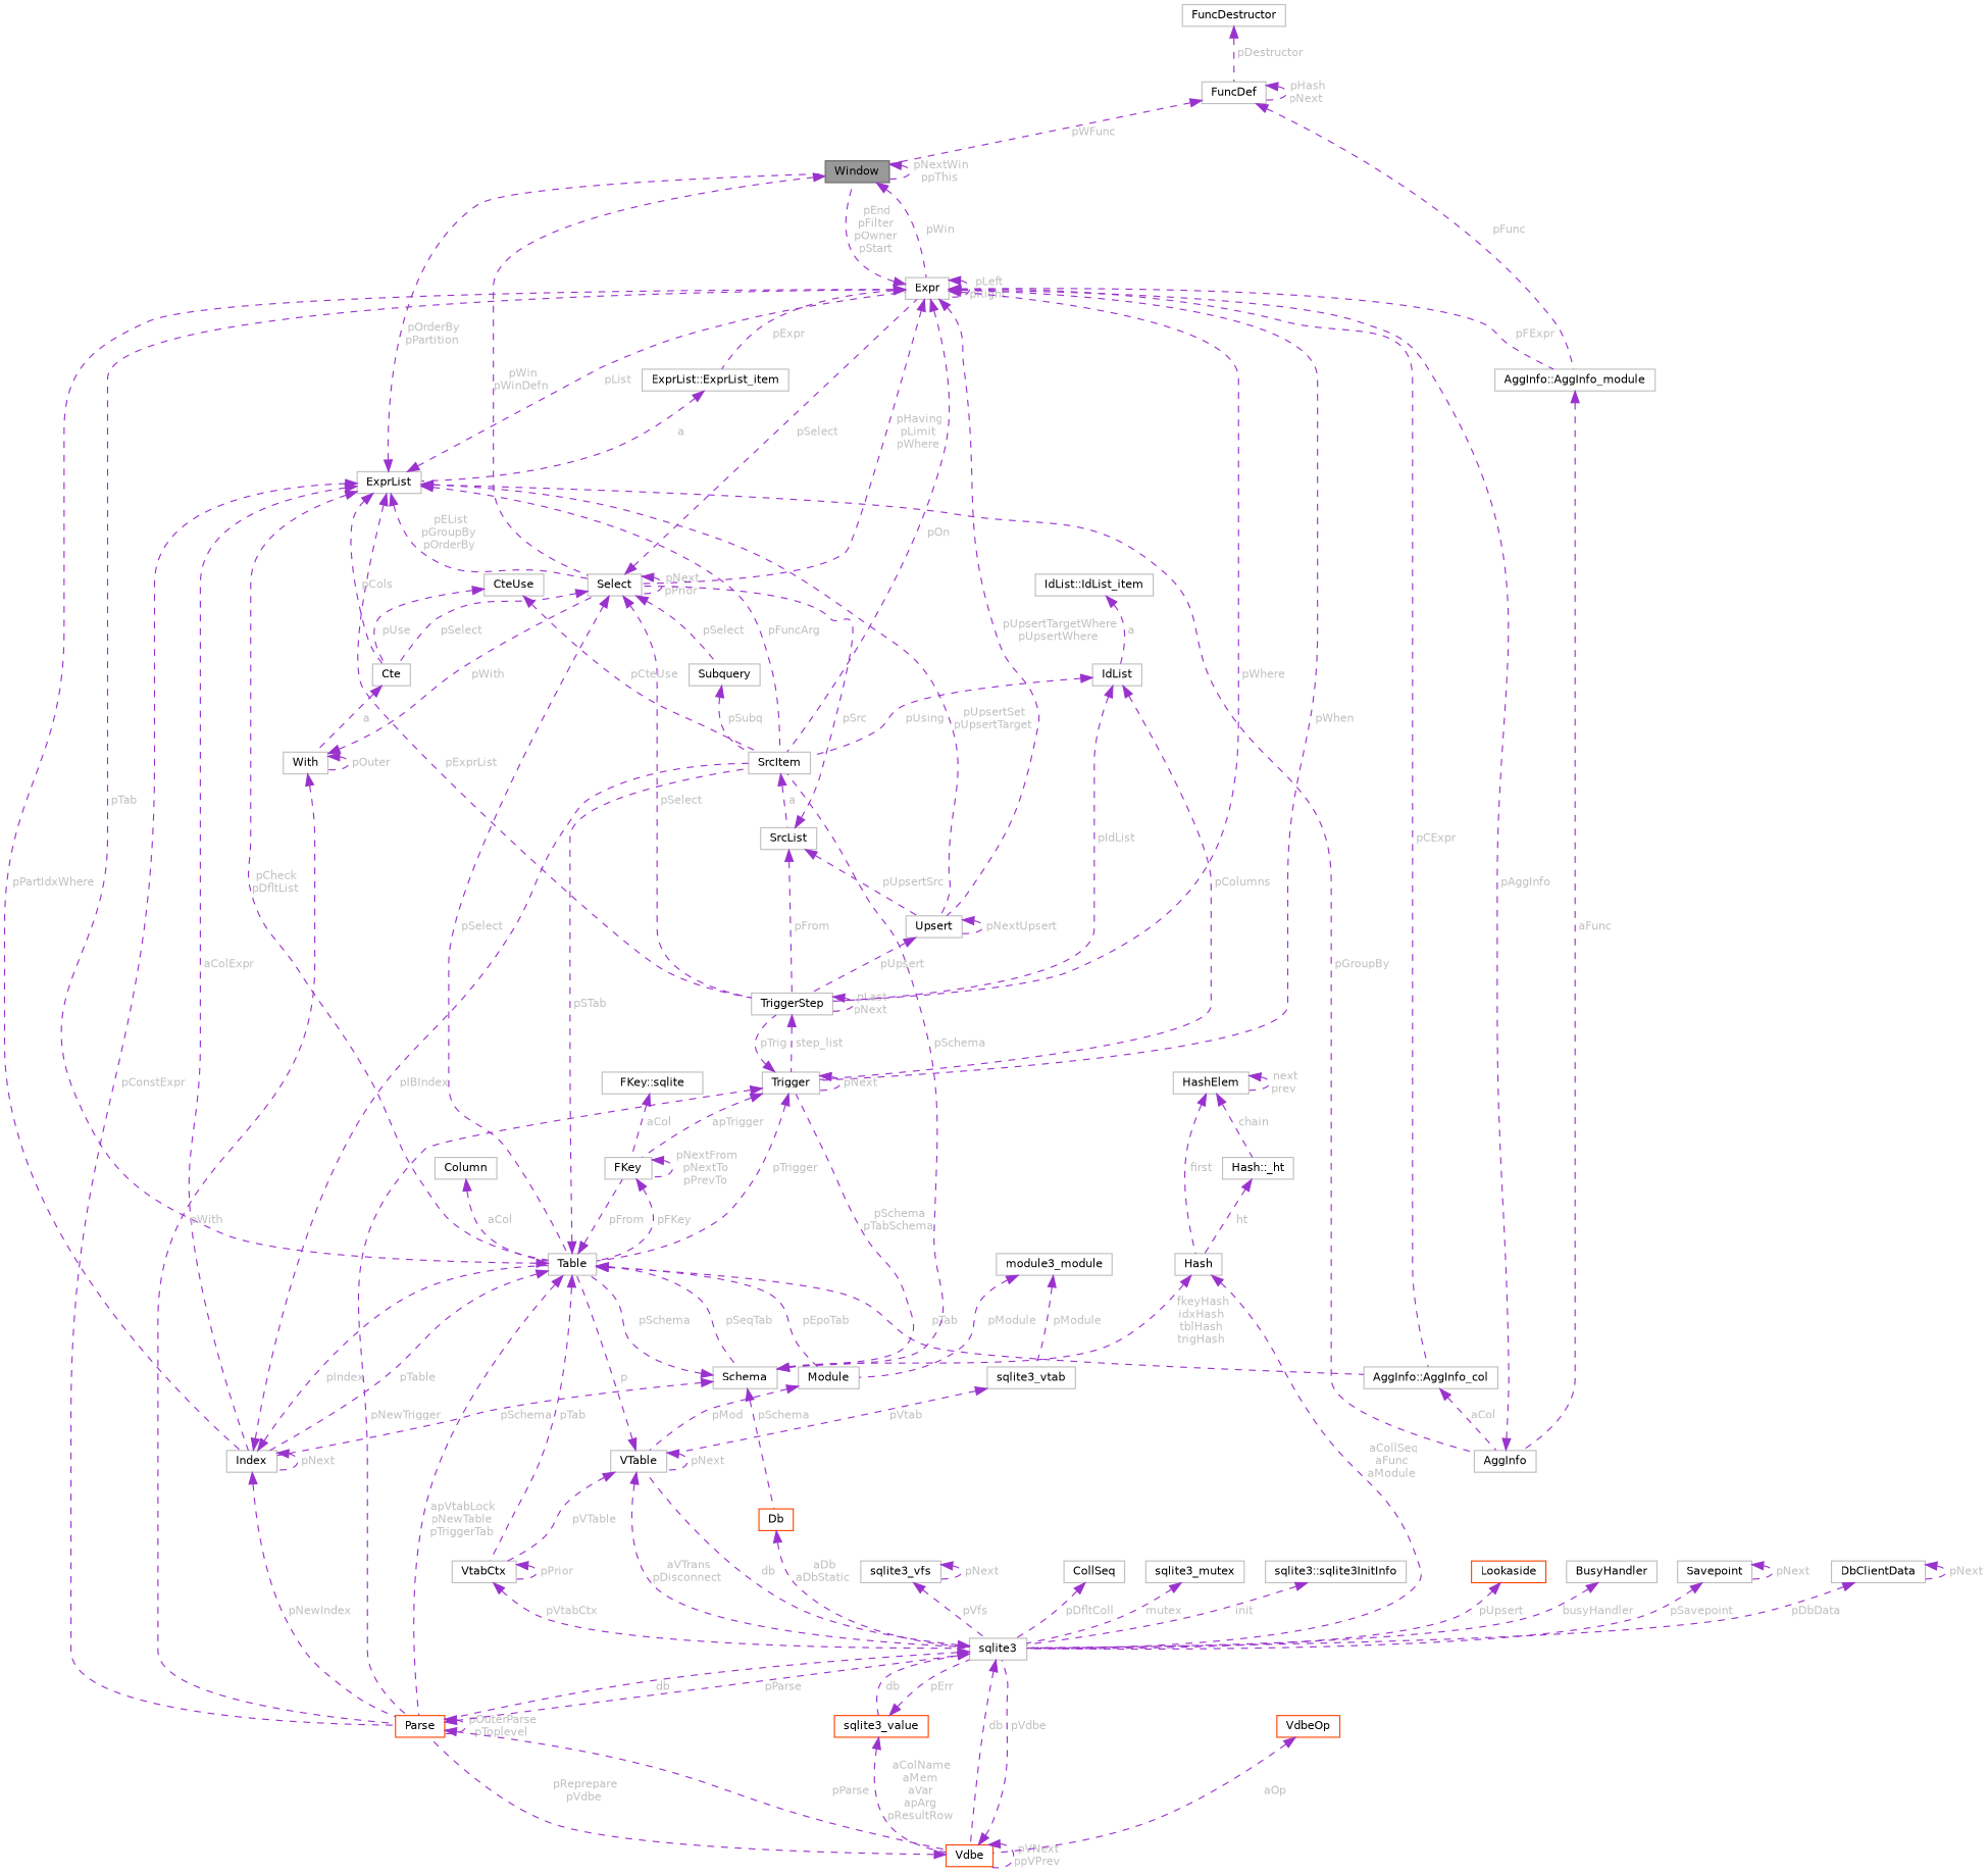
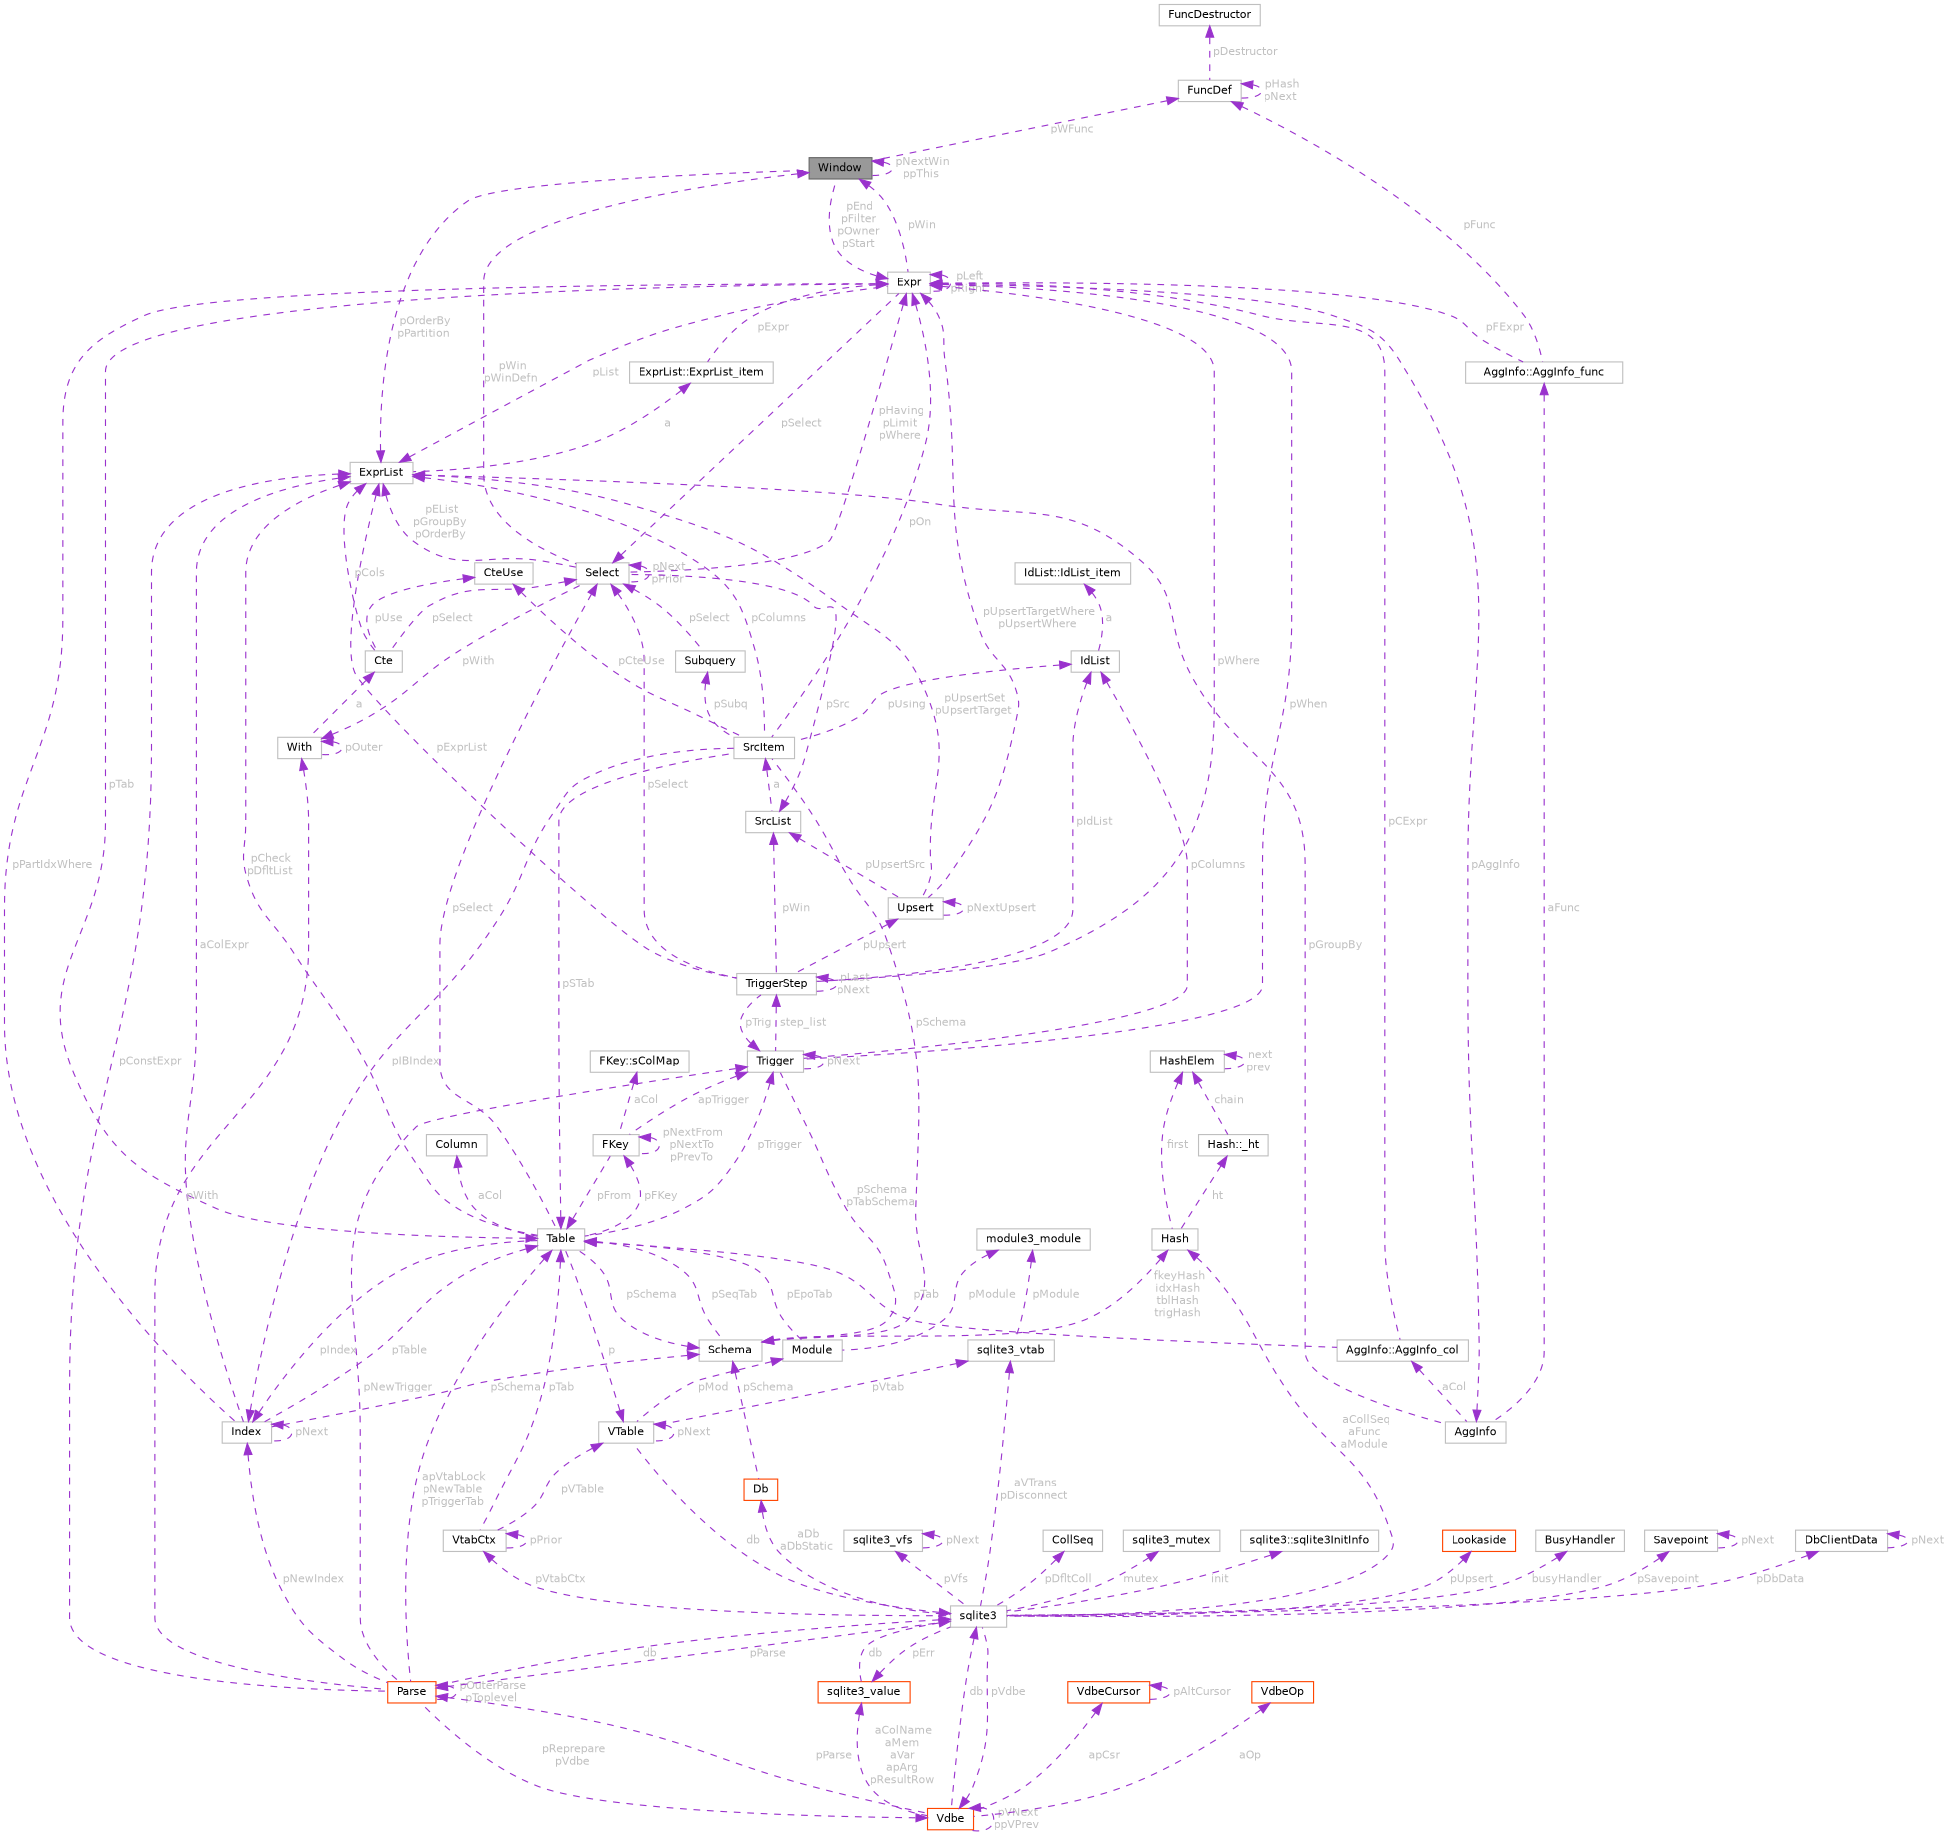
  digraph {
    node [color=grey75 fillcolor=white fontname=Helvetica fontsize=10 shape=box style=filled]
    edge [color=darkorchid3 dir=back fontcolor=grey fontname=Helvetica fontsize=10 labelfontname=Helvetica labelfontsize=10 style=dashed]
    n1 [color=gray40 fillcolor=grey60 fontcolor=black height=0.2 label=Window width=0.4]
    n2 [height=0.2 label=Expr width=0.4]
    n3 [height=0.2 label=Select width=0.4]
    n4 [height=0.2 label=SrcItem width=0.4]
    n5 [height=0.2 label=Index width=0.4]
    n6 [height=0.2 label=TriggerStep width=0.4]
    n7 [height=0.2 label=Upsert width=0.4]
    n8 [height=0.2 label="ExprList::ExprList_item" width=0.4]
    n9 [height=0.2 label=Trigger width=0.4]
    n10 [height=0.2 label="AggInfo::AggInfo_col" width=0.4]
-   n11 [height=0.2 label="AggInfo::AggInfo_module" width=0.4]
+   n11 [height=0.2 label="AggInfo::AggInfo_func" width=0.4]
    n12 [height=0.2 label=Table width=0.4]
    n13 [height=0.2 label=Cte width=0.4]
    n14 [height=0.2 label=Subquery width=0.4]
    n15 [height=0.2 label=ExprList width=0.4]
    n16 [color=orangered height=0.2 label=Parse width=0.4]
    n17 [height=0.2 label=AggInfo width=0.4]
    n18 [height=0.2 label=SrcList width=0.4]
    n19 [height=0.2 label=Schema width=0.4]
    n20 [height=0.2 label=FKey width=0.4]
    n21 [height=0.2 label=VtabCtx width=0.4]
    n22 [height=0.2 label=Module width=0.4]
    n23 [height=0.2 label=sqlite3 width=0.4]
    n24 [color=orangered height=0.2 label=Vdbe width=0.4]
    n25 [height=0.2 label=With width=0.4]
    n26 [color=orangered height=0.2 label=Db width=0.4]
    n27 [height=0.2 label=VTable width=0.4]
    n28 [height=0.2 label=Column width=0.4]
    n29 [height=0.2 label=Hash width=0.4]
    n30 [color=orangered height=0.2 label=sqlite3_value width=0.4]
    n31 [height=0.2 label=HashElem width=0.4]
    n32 [height=0.2 label="Hash::_ht" width=0.4]
    n33 [height=0.2 label=IdList width=0.4]
    n34 [height=0.2 label="IdList::IdList_item" width=0.4]
-   n35 [height=0.2 label="FKey::sqlite" width=0.4]
+   n35 [height=0.2 label="FKey::sColMap" width=0.4]
    n36 [height=0.2 label=sqlite3_vfs width=0.4]
    n37 [height=0.2 label=CteUse width=0.4]
+   n38 [color=orangered height=0.2 label=VdbeCursor width=0.4]
    n39 [color=orangered height=0.2 label=VdbeOp width=0.4]
    n40 [height=0.2 label=CollSeq width=0.4]
    n41 [height=0.2 label=sqlite3_mutex width=0.4]
    n42 [height=0.2 label="sqlite3::sqlite3InitInfo" width=0.4]
    n43 [color=orangered height=0.2 label=Lookaside width=0.4]
    n44 [height=0.2 label=BusyHandler width=0.4]
    n45 [height=0.2 label=Savepoint width=0.4]
    n46 [height=0.2 label=DbClientData width=0.4]
    n47 [height=0.2 label=module3_module width=0.4]
    n48 [height=0.2 label=sqlite3_vtab width=0.4]
    n49 [height=0.2 label=FuncDef width=0.4]
    n50 [height=0.2 label=FuncDestructor width=0.4]
    n1 -> n1 [label=" pNextWin\nppThis"]
    n1 -> n2 [label=" pWin"]
    n1 -> n3 [label=" pWin\npWinDefn"]
    n2 -> n1 [label=" pEnd\npFilter\npOwner\npStart"]
    n2 -> n2 [label=" pLeft\npRight"]
    n2 -> n3 [label=" pHaving\npLimit\npWhere"]
    n2 -> n4 [label=" pOn"]
    n2 -> n5 [label=" pPartIdxWhere"]
    n2 -> n6 [label=" pWhere"]
    n2 -> n7 [label=" pUpsertTargetWhere\npUpsertWhere"]
    n2 -> n8 [label=" pExpr"]
    n2 -> n9 [label=" pWhen"]
    n2 -> n10 [label=" pCExpr"]
    n2 -> n11 [label=" pFExpr"]
    n3 -> n2 [label=" pSelect"]
    n3 -> n3 [label=" pNext\npPrior"]
    n3 -> n6 [label=" pSelect"]
    n3 -> n12 [label=" pSelect"]
    n3 -> n13 [label=" pSelect"]
    n3 -> n14 [label=" pSelect"]
    n4 -> n18 [label=" a"]
    n5 -> n4 [label=" pIBIndex"]
    n5 -> n5 [label=" pNext"]
    n5 -> n12 [label=" pIndex"]
    n5 -> n16 [label=" pNewIndex"]
    n6 -> n6 [label=" pLast\npNext"]
    n6 -> n9 [label=" step_list"]
    n7 -> n6 [label=" pUpsert"]
    n7 -> n7 [label=" pNextUpsert"]
    n8 -> n15 [label=" a"]
    n9 -> n6 [label=" pTrig"]
    n9 -> n9 [label=" pNext"]
    n9 -> n12 [label=" pTrigger"]
    n9 -> n16 [label=" pNewTrigger"]
    n9 -> n20 [label=" apTrigger"]
    n10 -> n17 [label=" aCol"]
    n11 -> n17 [label=" aFunc"]
    n12 -> n2 [label=" pTab"]
    n12 -> n4 [label=" pSTab"]
    n12 -> n5 [label=" pTable"]
    n12 -> n10 [label=" pTab"]
    n12 -> n16 [label=" apVtabLock\npNewTable\npTriggerTab"]
    n12 -> n19 [label=" pSeqTab"]
    n12 -> n20 [label=" pFrom"]
    n12 -> n21 [label=" pTab"]
    n12 -> n22 [label=" pEpoTab"]
    n13 -> n25 [label=" a"]
    n14 -> n4 [label=" pSubq"]
    n15 -> n1 [label=" pOrderBy\npPartition"]
    n15 -> n2 [label=" pList"]
    n15 -> n3 [label=" pEList\npGroupBy\npOrderBy"]
-   n15 -> n4 [label=" pFuncArg"]
+   n15 -> n4 [label=" pColumns"]
    n15 -> n5 [label=" aColExpr"]
    n15 -> n6 [label=" pExprList"]
    n15 -> n7 [label=" pUpsertSet\npUpsertTarget"]
    n15 -> n12 [label=" pCheck\npDfltList"]
    n15 -> n13 [label=" pCols"]
    n15 -> n16 [label=" pConstExpr"]
    n15 -> n17 [label=" pGroupBy"]
    n16 -> n16 [label=" pOuterParse\npToplevel"]
    n16 -> n23 [label=" pParse"]
    n16 -> n24 [label=" pParse"]
    n17 -> n2 [label=" pAggInfo"]
    n18 -> n3 [label=" pSrc"]
-   n18 -> n6 [label=" pFrom"]
+   n18 -> n6 [label=" pWin"]
    n18 -> n7 [label=" pUpsertSrc"]
    n19 -> n4 [label=" pSchema"]
    n19 -> n5 [label=" pSchema"]
    n19 -> n9 [label=" pSchema\npTabSchema"]
    n19 -> n12 [label=" pSchema"]
    n19 -> n26 [label=" pSchema"]
    n20 -> n12 [label=" pFKey"]
    n20 -> n20 [label=" pNextFrom\npNextTo\npPrevTo"]
    n21 -> n21 [label=" pPrior"]
    n21 -> n23 [label=" pVtabCtx"]
    n22 -> n27 [label=" pMod"]
    n23 -> n16 [label=" db"]
    n23 -> n24 [label=" db"]
    n23 -> n27 [label=" db"]
    n23 -> n30 [label=" db"]
    n24 -> n16 [label=" pReprepare\npVdbe"]
    n24 -> n23 [label=" pVdbe"]
    n24 -> n24 [label=" pVNext\nppVPrev"]
    n25 -> n3 [label=" pWith"]
    n25 -> n16 [label=" pWith"]
    n25 -> n25 [label=" pOuter"]
    n26 -> n23 [label=" aDb\naDbStatic"]
    n27 -> n12 [label=" p"]
    n27 -> n21 [label=" pVTable"]
-   n27 -> n23 [label=" aVTrans\npDisconnect"]
+   n48 -> n23 [label=" aVTrans\npDisconnect"]
    n27 -> n27 [label=" pNext"]
    n28 -> n12 [label=" aCol"]
    n29 -> n19 [label=" fkeyHash\nidxHash\ntblHash\ntrigHash"]
    n29 -> n23 [label=" aCollSeq\naFunc\naModule"]
    n30 -> n23 [label=" pErr"]
    n30 -> n24 [label=" aColName\naMem\naVar\napArg\npResultRow"]
    n31 -> n29 [label=" first"]
    n31 -> n31 [label=" next\nprev"]
    n31 -> n32 [label=" chain"]
    n32 -> n29 [label=" ht"]
    n33 -> n4 [label=" pUsing"]
    n33 -> n6 [label=" pIdList"]
    n33 -> n9 [label=" pColumns"]
    n34 -> n33 [label=" a"]
    n35 -> n20 [label=" aCol"]
    n36 -> n23 [label=" pVfs"]
    n36 -> n36 [label=" pNext"]
    n37 -> n4 [label=" pCteUse"]
    n37 -> n13 [label=" pUse"]
+   n38 -> n24 [label=" apCsr"]
+   n38 -> n38 [label=" pAltCursor"]
    n39 -> n24 [label=" aOp"]
    n40 -> n23 [label=" pDfltColl"]
    n41 -> n23 [label=" mutex"]
    n42 -> n23 [label=" init"]
    n43 -> n23 [label=" pUpsert"]
    n44 -> n23 [label=" busyHandler"]
    n45 -> n23 [label=" pSavepoint"]
    n45 -> n45 [label=" pNext"]
    n46 -> n23 [label=" pDbData"]
    n46 -> n46 [label=" pNext"]
    n47 -> n22 [label=" pModule"]
    n47 -> n48 [label=" pModule"]
    n48 -> n27 [label=" pVtab"]
    n49 -> n1 [label=" pWFunc"]
    n49 -> n11 [label=" pFunc"]
    n49 -> n49 [label=" pHash\npNext"]
    n50 -> n49 [label=" pDestructor"]
  }
